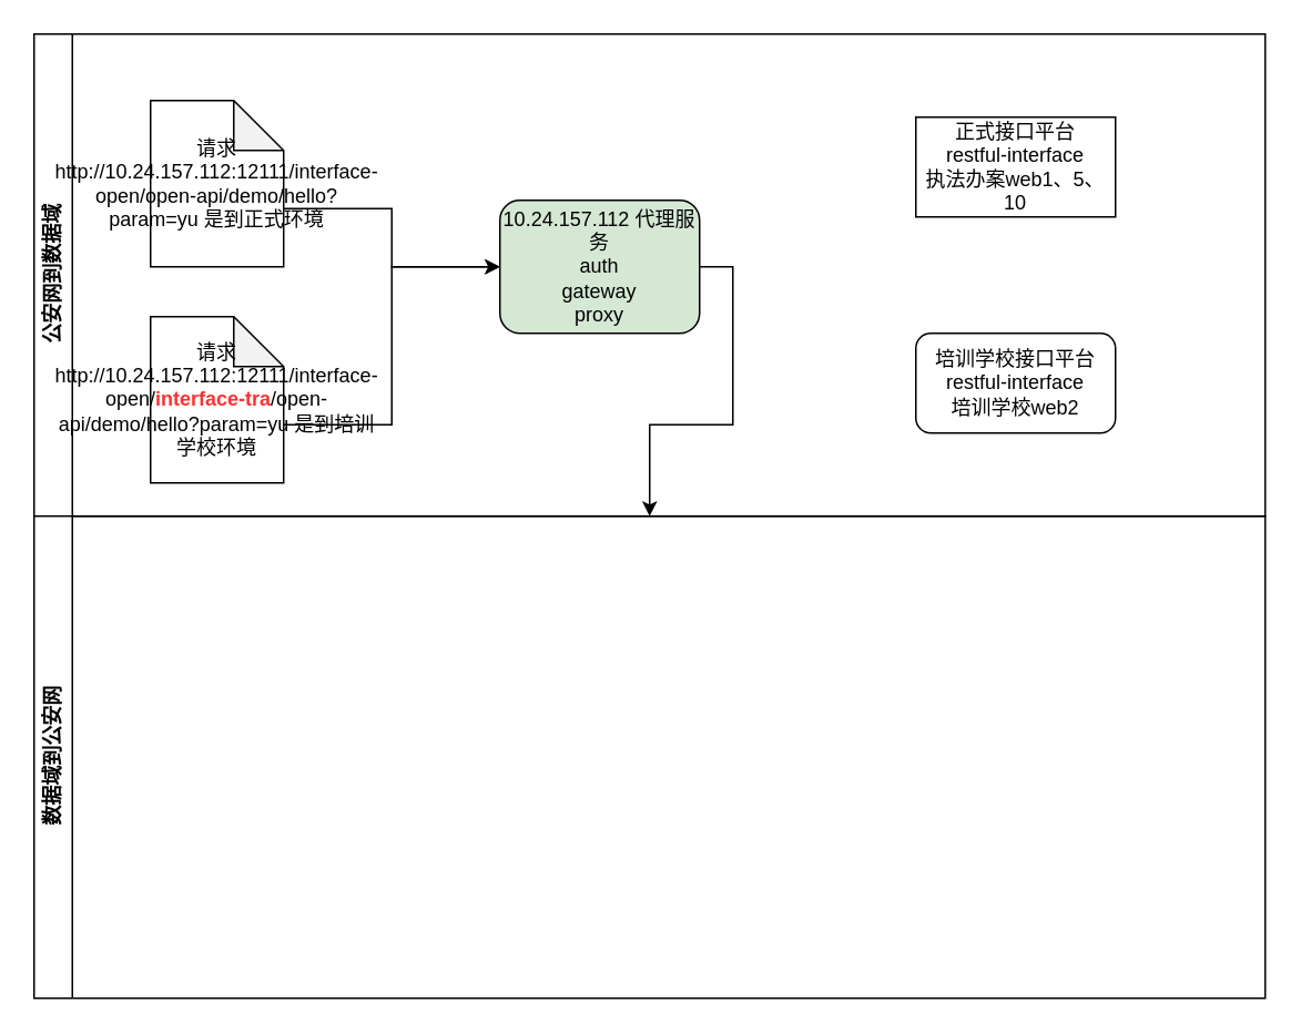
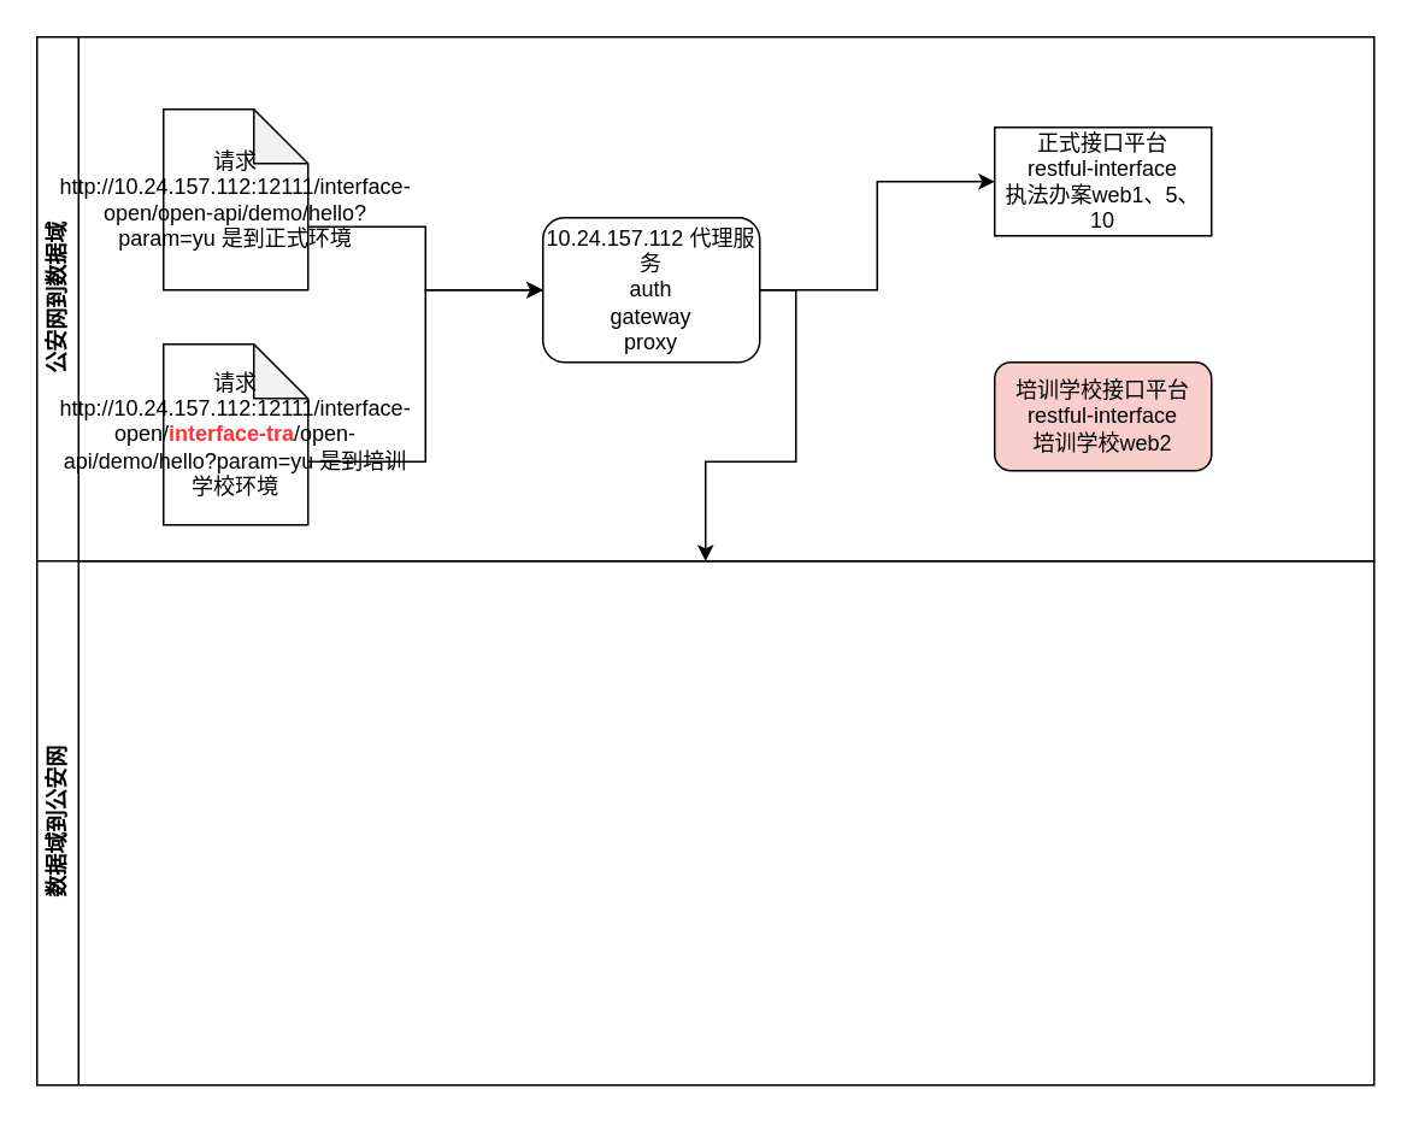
  <mxCell id="0" />
  <mxCell id="1" parent="0" />
  <mxCell id="2" value="公安网到数据域" style="swimlane;horizontal=0;whiteSpace=wrap;html=1;startSize=23;" vertex="1" parent="1"><mxGeometry x="20" y="20" width="740" height="290" as="geometry" /></mxCell>
+ <mxCell id="3" style="edgeStyle=orthogonalEdgeStyle;rounded=0;orthogonalLoop=1;jettySize=auto;html=1;exitX=1;exitY=0.5;exitDx=0;exitDy=0;entryX=0;entryY=0.5;entryDx=0;entryDy=0;" edge="1" parent="2" source="5" target="6"><mxGeometry relative="1" as="geometry" /></mxCell>
  <mxCell id="4" style="edgeStyle=orthogonalEdgeStyle;rounded=0;orthogonalLoop=1;jettySize=auto;html=1;exitX=1;exitY=0.5;exitDx=0;exitDy=0;" edge="1" parent="2" source="5" target="12"><mxGeometry relative="1" as="geometry" /></mxCell>
- <mxCell id="5" value="10.24.157.112 代理服务&lt;br&gt;auth&lt;br&gt;gateway&lt;br&gt;proxy" style="rounded=1;whiteSpace=wrap;html=1;fillColor=#d5e8d4;" vertex="1" parent="2"><mxGeometry x="280" y="100" width="120" height="80" as="geometry" /></mxCell>
+ <mxCell id="5" value="10.24.157.112 代理服务&lt;br&gt;auth&lt;br&gt;gateway&lt;br&gt;proxy" style="rounded=1;whiteSpace=wrap;html=1;" vertex="1" parent="2"><mxGeometry x="280" y="100" width="120" height="80" as="geometry" /></mxCell>
  <mxCell id="6" value="正式接口平台&lt;br&gt;restful-interface&lt;br&gt;执法办案web1、5、10" style="whiteSpace=wrap;html=1;rounded=0;" vertex="1" parent="2"><mxGeometry x="530" y="50" width="120" height="60" as="geometry" /></mxCell>
- <mxCell id="7" value="培训学校接口平台&lt;br&gt;restful-interface&lt;br&gt;培训学校web2" style="rounded=1;whiteSpace=wrap;html=1;" vertex="1" parent="2"><mxGeometry x="530" y="180" width="120" height="60" as="geometry" /></mxCell>
+ <mxCell id="7" value="培训学校接口平台&lt;br&gt;restful-interface&lt;br&gt;培训学校web2" style="rounded=1;whiteSpace=wrap;html=1;fillColor=#f8cecc;" vertex="1" parent="2"><mxGeometry x="530" y="180" width="120" height="60" as="geometry" /></mxCell>
  <mxCell id="8" style="edgeStyle=orthogonalEdgeStyle;rounded=0;orthogonalLoop=1;jettySize=auto;html=1;exitX=0;exitY=0;exitDx=80;exitDy=65;exitPerimeter=0;entryX=0;entryY=0.5;entryDx=0;entryDy=0;" edge="1" parent="2" source="9" target="5"><mxGeometry relative="1" as="geometry" /></mxCell>
  <mxCell id="9" value="请求http://10.24.157.112:12111/interface-open/open-api/demo/hello?param=yu 是到正式环境" style="shape=note;whiteSpace=wrap;html=1;backgroundOutline=1;darkOpacity=0.05;" vertex="1" parent="2"><mxGeometry x="70" y="40" width="80" height="100" as="geometry" /></mxCell>
  <mxCell id="10" style="edgeStyle=orthogonalEdgeStyle;rounded=0;orthogonalLoop=1;jettySize=auto;html=1;exitX=0;exitY=0;exitDx=80;exitDy=65;exitPerimeter=0;entryX=0;entryY=0.5;entryDx=0;entryDy=0;" edge="1" parent="2" source="11" target="5"><mxGeometry relative="1" as="geometry" /></mxCell>
  <mxCell id="11" value="请求http://10.24.157.112:12111/interface-open/&lt;b&gt;&lt;font color=&quot;#ff3333&quot;&gt;interface-tra&lt;/font&gt;&lt;/b&gt;/open-api/demo/hello?param=yu 是到培训学校环境" style="shape=note;whiteSpace=wrap;html=1;backgroundOutline=1;darkOpacity=0.05;" vertex="1" parent="2"><mxGeometry x="70" y="170" width="80" height="100" as="geometry" /></mxCell>
  <mxCell id="12" value="数据域到公安网" style="swimlane;horizontal=0;whiteSpace=wrap;html=1;startSize=23;" vertex="1" parent="1"><mxGeometry x="20" y="310" width="740" height="290" as="geometry" /></mxCell>
